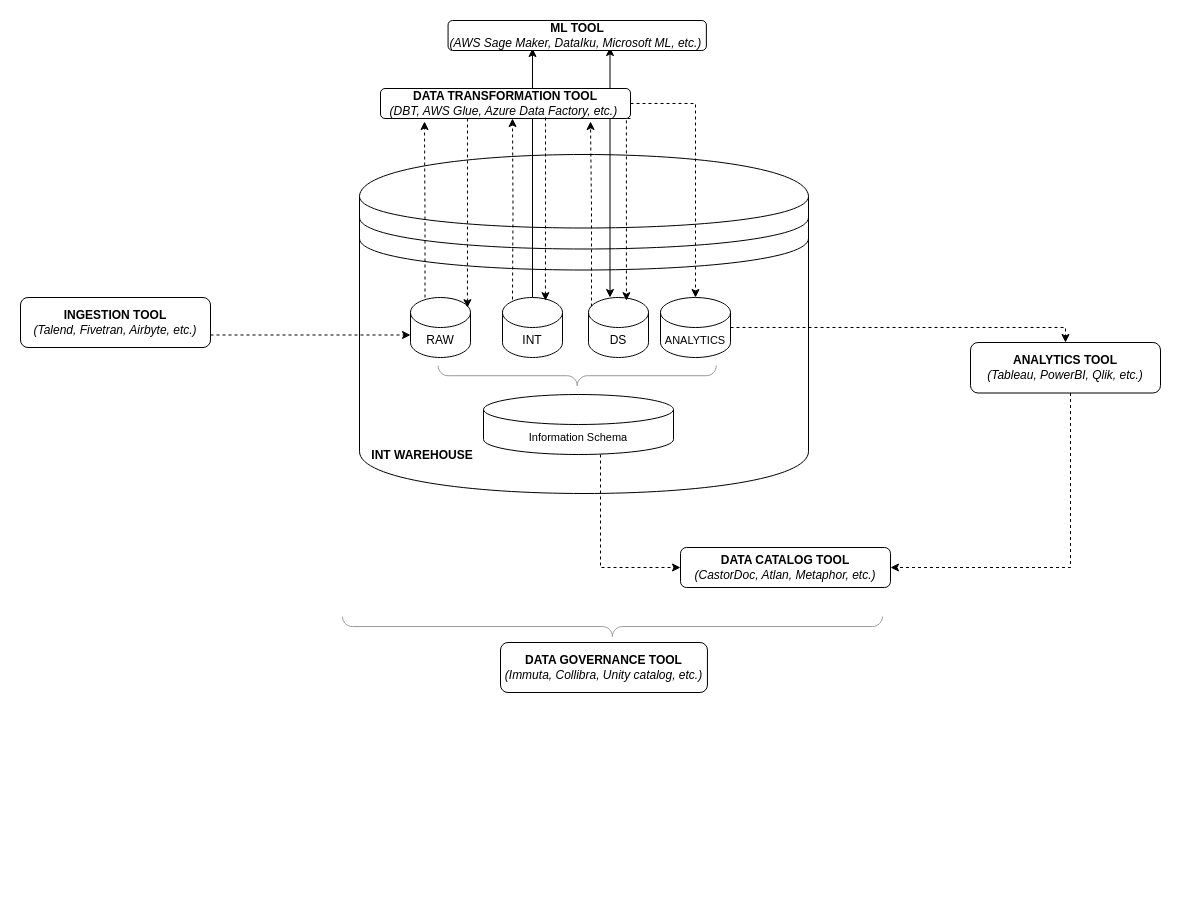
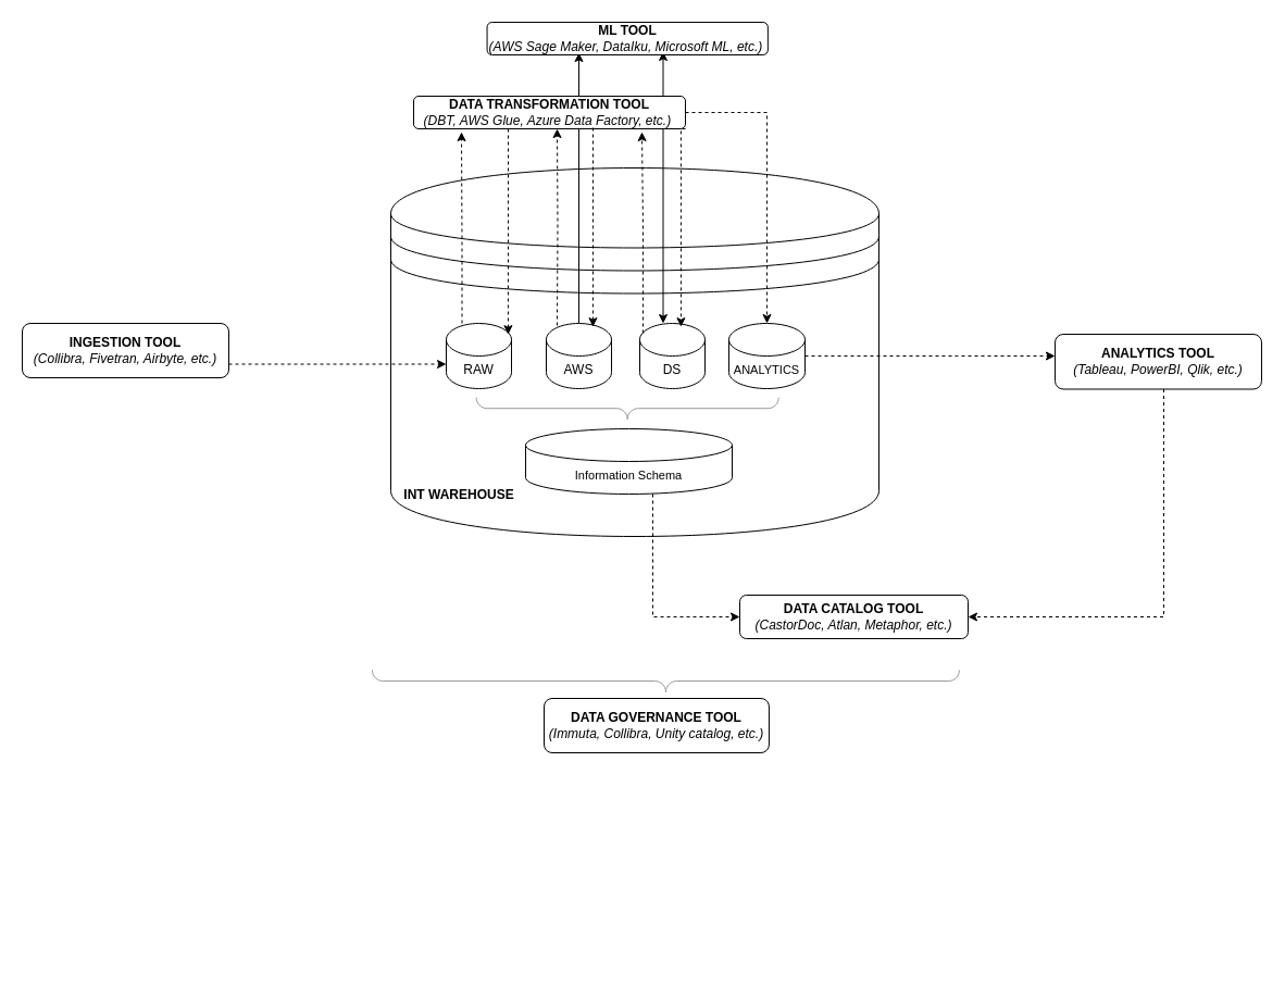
  <mxCell id="0" />
  <mxCell id="1" parent="0" />
  <mxCell id="2" value="" style="endArrow=classic;startArrow=classic;html=1;rounded=0;" edge="1" parent="1"><mxGeometry width="50" height="50" relative="1" as="geometry"><mxPoint x="609.5" y="297" as="sourcePoint" /><mxPoint x="609.5" y="47" as="targetPoint" /></mxGeometry></mxCell>
  <mxCell id="3" style="edgeStyle=orthogonalEdgeStyle;rounded=0;orthogonalLoop=1;jettySize=auto;html=1;exitX=0.5;exitY=0;exitDx=0;exitDy=0;exitPerimeter=0;entryX=0.327;entryY=0.933;entryDx=0;entryDy=0;entryPerimeter=0;" edge="1" parent="1" source="7" target="26"><mxGeometry relative="1" as="geometry" /></mxCell>
  <mxCell id="4" value="" style="shape=datastore;whiteSpace=wrap;html=1;fillColor=none;" vertex="1" parent="1"><mxGeometry x="359" y="154" width="449" height="339" as="geometry" /></mxCell>
  <mxCell id="5" style="edgeStyle=orthogonalEdgeStyle;rounded=0;orthogonalLoop=1;jettySize=auto;html=1;entryX=0.176;entryY=1.1;entryDx=0;entryDy=0;dashed=1;entryPerimeter=0;" edge="1" parent="1" target="21"><mxGeometry relative="1" as="geometry"><mxPoint x="424.5" y="297" as="sourcePoint" /><mxPoint x="424.5" y="147" as="targetPoint" /><Array as="points"><mxPoint x="425" y="222" /></Array></mxGeometry></mxCell>
  <mxCell id="6" value="RAW" style="shape=cylinder3;whiteSpace=wrap;html=1;boundedLbl=1;backgroundOutline=1;size=15;" vertex="1" parent="1"><mxGeometry x="410" y="297" width="60" height="60" as="geometry" /></mxCell>
- <mxCell id="7" value="INT" style="shape=cylinder3;whiteSpace=wrap;html=1;boundedLbl=1;backgroundOutline=1;size=15;" vertex="1" parent="1"><mxGeometry x="502" y="297" width="60" height="60" as="geometry" /></mxCell>
+ <mxCell id="7" value="AWS" style="shape=cylinder3;whiteSpace=wrap;html=1;boundedLbl=1;backgroundOutline=1;size=15;" vertex="1" parent="1"><mxGeometry x="502" y="297" width="60" height="60" as="geometry" /></mxCell>
  <mxCell id="8" value="DS" style="shape=cylinder3;whiteSpace=wrap;html=1;boundedLbl=1;backgroundOutline=1;size=15;" vertex="1" parent="1"><mxGeometry x="588" y="297" width="60" height="60" as="geometry" /></mxCell>
  <mxCell id="9" style="edgeStyle=orthogonalEdgeStyle;rounded=0;orthogonalLoop=1;jettySize=auto;html=1;dashed=1;" edge="1" parent="1" source="10" target="18"><mxGeometry relative="1" as="geometry"><Array as="points"><mxPoint x="880" y="327" /><mxPoint x="880" y="327" /></Array></mxGeometry></mxCell>
- <mxCell id="10" value="&lt;font style=&quot;font-size: 11px;&quot;&gt;ANALYTICS&lt;/font&gt;" style="shape=cylinder3;whiteSpace=wrap;html=1;boundedLbl=1;backgroundOutline=1;size=15;" vertex="1" parent="1"><mxGeometry x="660" y="297" width="70" height="60" as="geometry" /></mxCell>
+ <mxCell id="10" value="&lt;font style=&quot;font-size: 11px;&quot;&gt;ANALYTICS&lt;/font&gt;" style="shape=cylinder3;whiteSpace=wrap;html=1;boundedLbl=1;backgroundOutline=1;size=15;" vertex="1" parent="1"><mxGeometry x="670" y="297" width="70" height="60" as="geometry" /></mxCell>
  <mxCell id="11" style="edgeStyle=orthogonalEdgeStyle;rounded=0;orthogonalLoop=1;jettySize=auto;html=1;entryX=0;entryY=0.5;entryDx=0;entryDy=0;dashed=1;" edge="1" parent="1" source="12" target="16"><mxGeometry relative="1" as="geometry"><Array as="points"><mxPoint x="600" y="567" /></Array></mxGeometry></mxCell>
  <mxCell id="12" value="&lt;font style=&quot;font-size: 11px;&quot;&gt;Information Schema&lt;/font&gt;" style="shape=cylinder3;whiteSpace=wrap;html=1;boundedLbl=1;backgroundOutline=1;size=15;" vertex="1" parent="1"><mxGeometry x="483" y="394" width="190" height="60" as="geometry" /></mxCell>
- <mxCell id="13" value="&lt;b&gt;INGESTION TOOL&lt;/b&gt;&lt;div&gt;&lt;i&gt;(Talend, Fivetran, Airbyte, etc.)&lt;/i&gt;&lt;/div&gt;" style="rounded=1;whiteSpace=wrap;html=1;" vertex="1" parent="1"><mxGeometry x="20" y="297" width="190" height="50" as="geometry" /></mxCell>
+ <mxCell id="13" value="&lt;b&gt;INGESTION TOOL&lt;/b&gt;&lt;div&gt;&lt;i&gt;(Collibra, Fivetran, Airbyte, etc.)&lt;/i&gt;&lt;/div&gt;" style="rounded=1;whiteSpace=wrap;html=1;" vertex="1" parent="1"><mxGeometry x="20" y="297" width="190" height="50" as="geometry" /></mxCell>
  <mxCell id="14" style="edgeStyle=orthogonalEdgeStyle;rounded=0;orthogonalLoop=1;jettySize=auto;html=1;entryX=0;entryY=0;entryDx=0;entryDy=37.5;entryPerimeter=0;dashed=1;" edge="1" parent="1" source="13" target="6"><mxGeometry relative="1" as="geometry"><Array as="points"><mxPoint x="310" y="335" /></Array></mxGeometry></mxCell>
  <mxCell id="15" value="" style="labelPosition=right;align=left;strokeWidth=1;shape=mxgraph.mockup.markup.curlyBrace;html=1;shadow=0;dashed=0;strokeColor=#999999;direction=north;rotation=-90;" vertex="1" parent="1"><mxGeometry x="566.71" y="236.16" width="20" height="278.11" as="geometry" /></mxCell>
  <mxCell id="16" value="&lt;b&gt;DATA CATALOG TOOL&lt;/b&gt;&lt;div&gt;&lt;i&gt;(CastorDoc, Atlan, Metaphor, etc.)&lt;/i&gt;&lt;/div&gt;" style="rounded=1;whiteSpace=wrap;html=1;" vertex="1" parent="1"><mxGeometry x="680" y="547" width="210" height="40" as="geometry" /></mxCell>
  <mxCell id="17" style="edgeStyle=orthogonalEdgeStyle;rounded=0;orthogonalLoop=1;jettySize=auto;html=1;entryX=1;entryY=0.5;entryDx=0;entryDy=0;dashed=1;" edge="1" parent="1" source="18" target="16"><mxGeometry relative="1" as="geometry"><Array as="points"><mxPoint x="1070" y="567" /></Array></mxGeometry></mxCell>
- <mxCell id="18" value="&lt;b&gt;ANALYTICS TOOL&lt;/b&gt;&lt;div&gt;&lt;i&gt;(Tableau, PowerBI, Qlik, etc.)&lt;/i&gt;&lt;/div&gt;" style="rounded=1;whiteSpace=wrap;html=1;" vertex="1" parent="1"><mxGeometry x="970" y="342" width="190" height="50.5" as="geometry" /></mxCell>
+ <mxCell id="18" value="&lt;b&gt;ANALYTICS TOOL&lt;/b&gt;&lt;div&gt;&lt;i&gt;(Tableau, PowerBI, Qlik, etc.)&lt;/i&gt;&lt;/div&gt;" style="rounded=1;whiteSpace=wrap;html=1;" vertex="1" parent="1"><mxGeometry x="970" y="307" width="190" height="50.5" as="geometry" /></mxCell>
  <mxCell id="19" style="edgeStyle=orthogonalEdgeStyle;rounded=0;orthogonalLoop=1;jettySize=auto;html=1;dashed=1;" edge="1" parent="1" source="21" target="10"><mxGeometry relative="1" as="geometry" /></mxCell>
  <mxCell id="20" style="edgeStyle=orthogonalEdgeStyle;rounded=0;orthogonalLoop=1;jettySize=auto;html=1;entryX=0.528;entryY=1;entryDx=0;entryDy=0;dashed=1;entryPerimeter=0;" edge="1" parent="1" target="21"><mxGeometry relative="1" as="geometry"><mxPoint x="512" y="299" as="sourcePoint" /><mxPoint x="512" y="149" as="targetPoint" /><Array as="points" /></mxGeometry></mxCell>
  <mxCell id="21" value="&lt;b&gt;DATA TRANSFORMATION TOOL&lt;/b&gt;&lt;div&gt;&lt;i&gt;(DBT, AWS Glue, Azure Data Factory, etc.)&amp;nbsp;&lt;/i&gt;&lt;/div&gt;" style="rounded=1;whiteSpace=wrap;html=1;" vertex="1" parent="1"><mxGeometry x="380" y="88" width="250" height="30" as="geometry" /></mxCell>
  <mxCell id="22" style="edgeStyle=orthogonalEdgeStyle;rounded=0;orthogonalLoop=1;jettySize=auto;html=1;entryX=0.88;entryY=1.1;entryDx=0;entryDy=0;dashed=1;entryPerimeter=0;exitX=0.05;exitY=0.15;exitDx=0;exitDy=0;exitPerimeter=0;" edge="1" parent="1" source="8"><mxGeometry relative="1" as="geometry"><mxPoint x="590" y="297" as="sourcePoint" /><mxPoint x="590" y="121" as="targetPoint" /><Array as="points" /></mxGeometry></mxCell>
  <mxCell id="23" style="edgeStyle=orthogonalEdgeStyle;rounded=0;orthogonalLoop=1;jettySize=auto;html=1;entryX=0.325;entryY=0.44;entryDx=0;entryDy=0;entryPerimeter=0;dashed=1;exitX=0.348;exitY=1;exitDx=0;exitDy=0;exitPerimeter=0;" edge="1" parent="1" source="21"><mxGeometry relative="1" as="geometry"><mxPoint x="467" y="127" as="sourcePoint" /><mxPoint x="466.925" y="307.16" as="targetPoint" /></mxGeometry></mxCell>
  <mxCell id="24" style="edgeStyle=orthogonalEdgeStyle;rounded=0;orthogonalLoop=1;jettySize=auto;html=1;entryX=0.325;entryY=0.44;entryDx=0;entryDy=0;entryPerimeter=0;dashed=1;exitX=0.66;exitY=0.967;exitDx=0;exitDy=0;exitPerimeter=0;" edge="1" parent="1" source="21"><mxGeometry relative="1" as="geometry"><mxPoint x="545" y="153" as="sourcePoint" /><mxPoint x="544.925" y="300.16" as="targetPoint" /></mxGeometry></mxCell>
  <mxCell id="25" style="edgeStyle=orthogonalEdgeStyle;rounded=0;orthogonalLoop=1;jettySize=auto;html=1;entryX=0.325;entryY=0.44;entryDx=0;entryDy=0;entryPerimeter=0;dashed=1;exitX=1;exitY=1;exitDx=0;exitDy=0;" edge="1" parent="1" source="21"><mxGeometry relative="1" as="geometry"><mxPoint x="626" y="146" as="sourcePoint" /><mxPoint x="625.925" y="300.16" as="targetPoint" /><Array as="points"><mxPoint x="626" y="118" /></Array></mxGeometry></mxCell>
  <mxCell id="26" value="&lt;b&gt;ML TOOL&lt;/b&gt;&lt;div&gt;&lt;i&gt;(AWS Sage Maker, DataIku, Microsoft ML, etc.)&amp;nbsp;&lt;/i&gt;&lt;/div&gt;" style="rounded=1;whiteSpace=wrap;html=1;" vertex="1" parent="1"><mxGeometry x="447.57" y="20" width="258.29" height="30" as="geometry" /></mxCell>
  <mxCell id="27" value="" style="labelPosition=right;align=left;strokeWidth=1;shape=mxgraph.mockup.markup.curlyBrace;html=1;shadow=0;dashed=0;strokeColor=#999999;direction=north;rotation=-90;" vertex="1" parent="1"><mxGeometry x="601.95" y="356.05" width="20" height="540" as="geometry" /></mxCell>
  <mxCell id="28" value="&lt;b&gt;DATA GOVERNANCE TOOL&lt;/b&gt;&lt;div&gt;&lt;i&gt;(Immuta, Collibra, Unity catalog, etc.)&lt;/i&gt;&lt;/div&gt;" style="rounded=1;whiteSpace=wrap;html=1;" vertex="1" parent="1"><mxGeometry x="500" y="642" width="206.95" height="50" as="geometry" /></mxCell>
  <mxCell id="29" value="&lt;b&gt;INT WAREHOUSE&lt;/b&gt;" style="text;html=1;align=center;verticalAlign=middle;whiteSpace=wrap;rounded=0;" vertex="1" parent="1"><mxGeometry x="350.57" y="440" width="142.43" height="30" as="geometry" /></mxCell>
